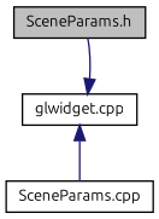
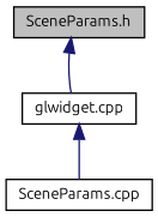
  digraph {
    fontname=Ubuntu
    node [color=black fillcolor=white fontname=Ubuntu fontsize=10 shape=record style=filled]
    edge [color=midnightblue dir=back fontname=Ubuntu fontsize=10 labelfontname=Helvetica labelfontsize=10 style=solid]
    n1 [fillcolor=grey75 fontcolor=black height=0.2 label="SceneParams.h" width=0.4]
    n2 [height=0.2 label="glwidget.cpp" width=0.4]
    n3 [height=0.2 label="SceneParams.cpp" width=0.4]
-   n2 -> n1
+   n1 -> n2
    n2 -> n3
  }
